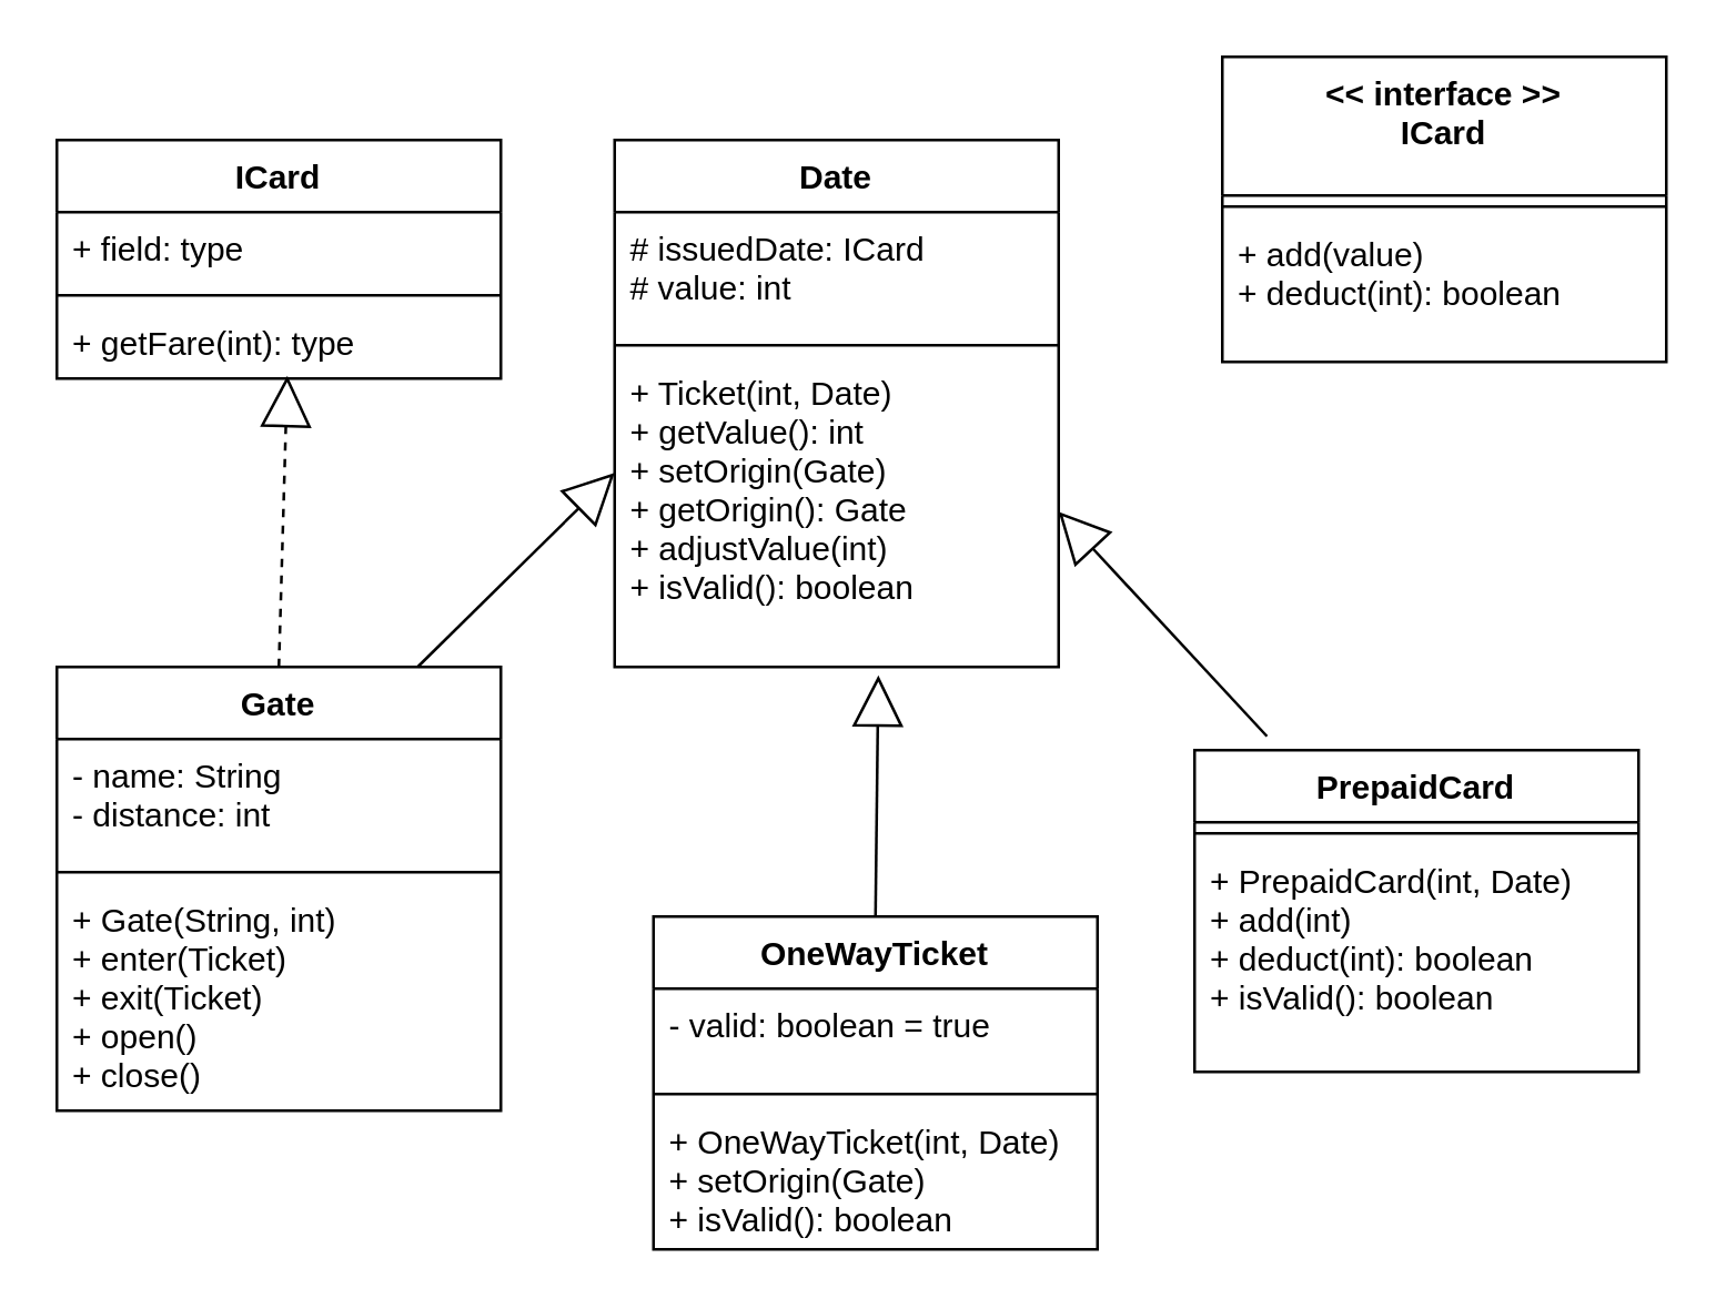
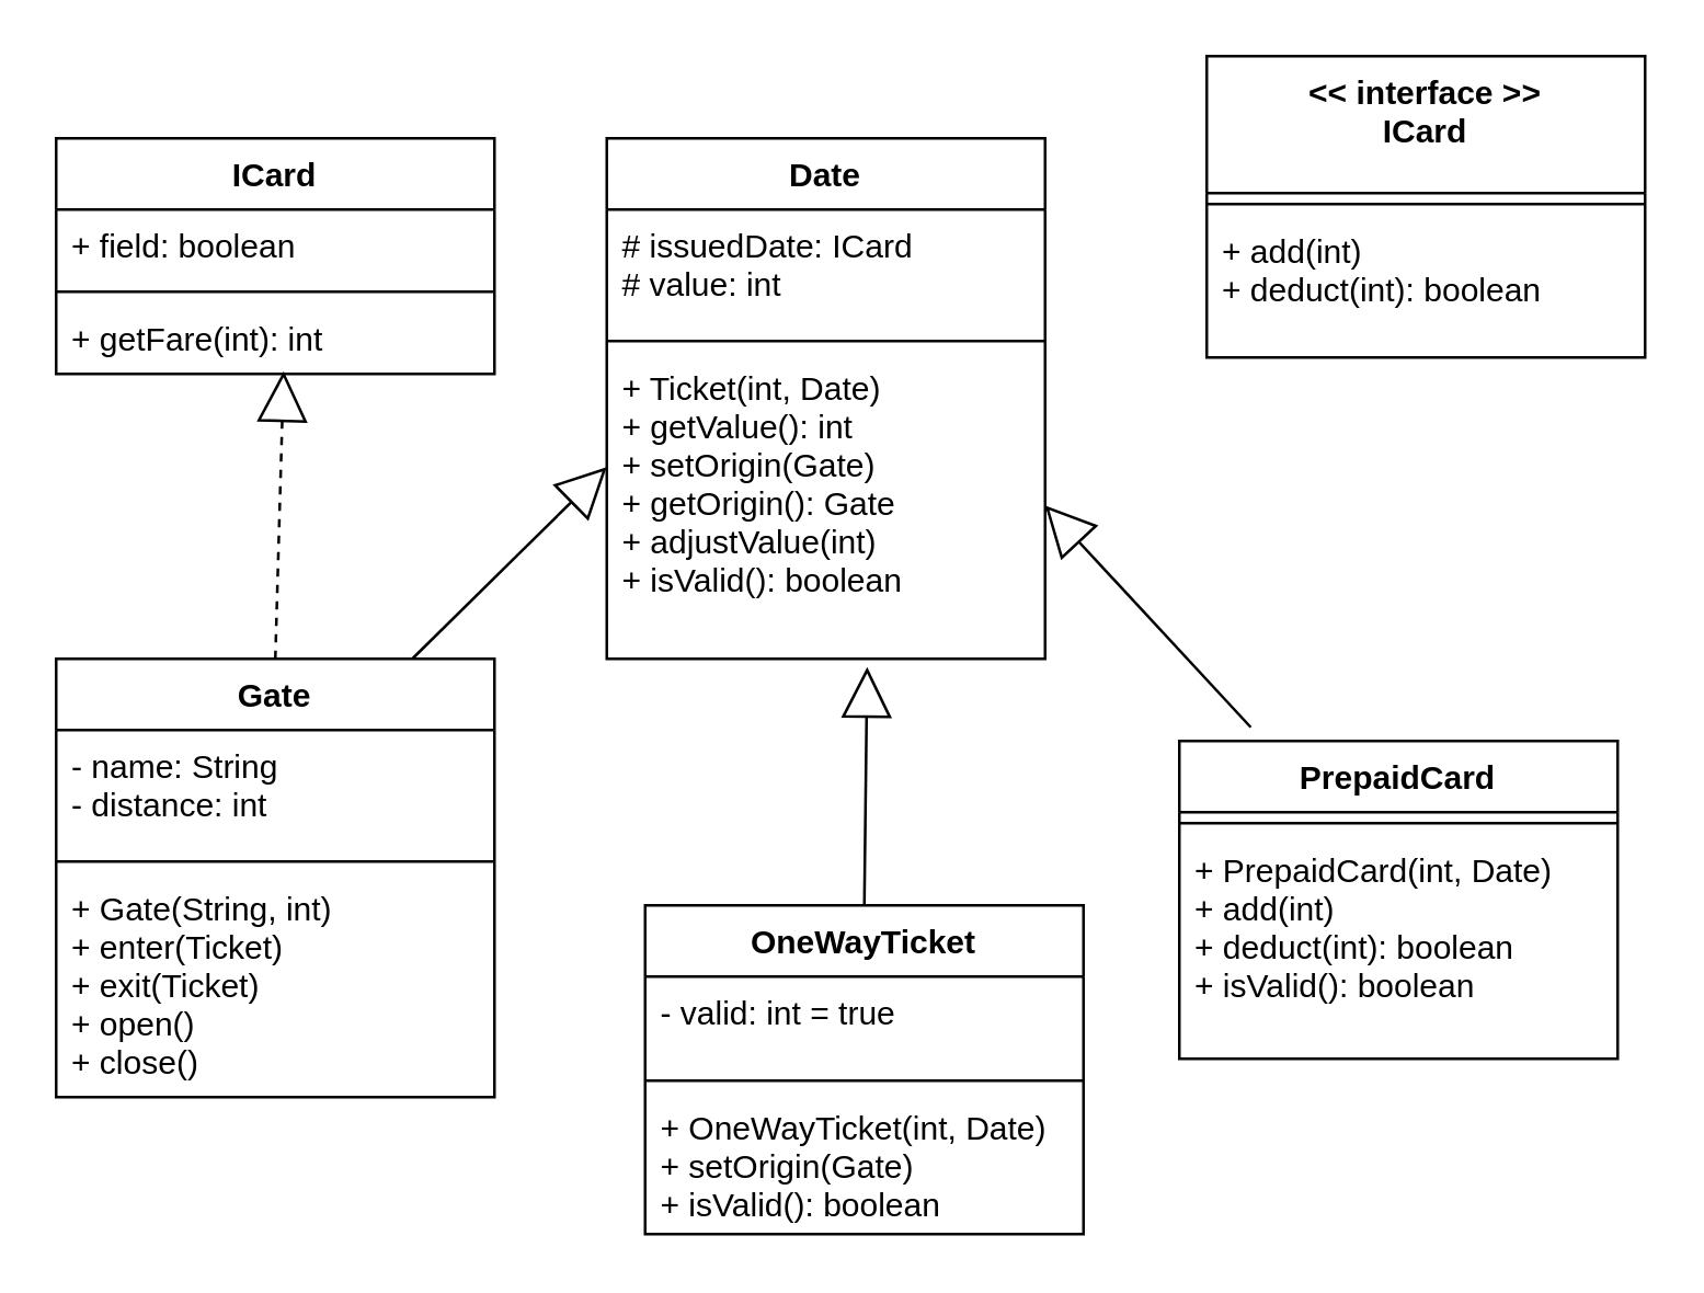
  <mxCell id="0" />
  <mxCell id="1" parent="0" />
  <mxCell id="2" value="ICard" style="swimlane;fontStyle=1;align=center;verticalAlign=top;childLayout=stackLayout;horizontal=1;startSize=26;horizontalStack=0;resizeParent=1;resizeParentMax=0;resizeLast=0;collapsible=1;marginBottom=0;" vertex="1" parent="1"><mxGeometry x="20" y="50" width="160" height="86" as="geometry" /></mxCell>
- <mxCell id="3" value="+ field: type" style="text;strokeColor=none;fillColor=none;align=left;verticalAlign=top;spacingLeft=4;spacingRight=4;overflow=hidden;rotatable=0;points=[[0,0.5],[1,0.5]];portConstraint=eastwest;" vertex="1" parent="2"><mxGeometry y="26" width="160" height="26" as="geometry" /></mxCell>
+ <mxCell id="3" value="+ field: boolean" style="text;strokeColor=none;fillColor=none;align=left;verticalAlign=top;spacingLeft=4;spacingRight=4;overflow=hidden;rotatable=0;points=[[0,0.5],[1,0.5]];portConstraint=eastwest;" vertex="1" parent="2"><mxGeometry y="26" width="160" height="26" as="geometry" /></mxCell>
  <mxCell id="4" value="" style="line;strokeWidth=1;fillColor=none;align=left;verticalAlign=middle;spacingTop=-1;spacingLeft=3;spacingRight=3;rotatable=0;labelPosition=right;points=[];portConstraint=eastwest;" vertex="1" parent="2"><mxGeometry y="52" width="160" height="8" as="geometry" /></mxCell>
- <mxCell id="5" value="+ getFare(int): type" style="text;strokeColor=none;fillColor=none;align=left;verticalAlign=top;spacingLeft=4;spacingRight=4;overflow=hidden;rotatable=0;points=[[0,0.5],[1,0.5]];portConstraint=eastwest;" vertex="1" parent="2"><mxGeometry y="60" width="160" height="26" as="geometry" /></mxCell>
+ <mxCell id="5" value="+ getFare(int): int" style="text;strokeColor=none;fillColor=none;align=left;verticalAlign=top;spacingLeft=4;spacingRight=4;overflow=hidden;rotatable=0;points=[[0,0.5],[1,0.5]];portConstraint=eastwest;" vertex="1" parent="2"><mxGeometry y="60" width="160" height="26" as="geometry" /></mxCell>
  <mxCell id="6" value="Date" style="swimlane;fontStyle=1;align=center;verticalAlign=top;childLayout=stackLayout;horizontal=1;startSize=26;horizontalStack=0;resizeParent=1;resizeParentMax=0;resizeLast=0;collapsible=1;marginBottom=0;" vertex="1" parent="1"><mxGeometry x="221" y="50" width="160" height="190" as="geometry" /></mxCell>
  <mxCell id="7" value="# issuedDate: ICard&#10;# value: int&#10;" style="text;strokeColor=none;fillColor=none;align=left;verticalAlign=top;spacingLeft=4;spacingRight=4;overflow=hidden;rotatable=0;points=[[0,0.5],[1,0.5]];portConstraint=eastwest;" vertex="1" parent="6"><mxGeometry y="26" width="160" height="44" as="geometry" /></mxCell>
  <mxCell id="8" value="" style="line;strokeWidth=1;fillColor=none;align=left;verticalAlign=middle;spacingTop=-1;spacingLeft=3;spacingRight=3;rotatable=0;labelPosition=right;points=[];portConstraint=eastwest;" vertex="1" parent="6"><mxGeometry y="70" width="160" height="8" as="geometry" /></mxCell>
  <mxCell id="9" value="+ Ticket(int, Date)&#10;+ getValue(): int&#10;+ setOrigin(Gate)&#10;+ getOrigin(): Gate&#10;+ adjustValue(int)&#10;+ isValid(): boolean&#10;" style="text;strokeColor=none;fillColor=none;align=left;verticalAlign=top;spacingLeft=4;spacingRight=4;overflow=hidden;rotatable=0;points=[[0,0.5],[1,0.5]];portConstraint=eastwest;" vertex="1" parent="6"><mxGeometry y="78" width="160" height="112" as="geometry" /></mxCell>
  <mxCell id="10" value="Gate" style="swimlane;fontStyle=1;align=center;verticalAlign=top;childLayout=stackLayout;horizontal=1;startSize=26;horizontalStack=0;resizeParent=1;resizeParentMax=0;resizeLast=0;collapsible=1;marginBottom=0;" vertex="1" parent="1"><mxGeometry x="20" y="240" width="160" height="160" as="geometry" /></mxCell>
  <mxCell id="11" value="- name: String&#10;- distance: int&#10;" style="text;strokeColor=none;fillColor=none;align=left;verticalAlign=top;spacingLeft=4;spacingRight=4;overflow=hidden;rotatable=0;points=[[0,0.5],[1,0.5]];portConstraint=eastwest;" vertex="1" parent="10"><mxGeometry y="26" width="160" height="44" as="geometry" /></mxCell>
  <mxCell id="12" value="" style="line;strokeWidth=1;fillColor=none;align=left;verticalAlign=middle;spacingTop=-1;spacingLeft=3;spacingRight=3;rotatable=0;labelPosition=right;points=[];portConstraint=eastwest;" vertex="1" parent="10"><mxGeometry y="70" width="160" height="8" as="geometry" /></mxCell>
  <mxCell id="13" value="+ Gate(String, int)&#10;+ enter(Ticket)&#10;+ exit(Ticket)&#10;+ open()&#10;+ close()&#10;" style="text;strokeColor=none;fillColor=none;align=left;verticalAlign=top;spacingLeft=4;spacingRight=4;overflow=hidden;rotatable=0;points=[[0,0.5],[1,0.5]];portConstraint=eastwest;" vertex="1" parent="10"><mxGeometry y="78" width="160" height="82" as="geometry" /></mxCell>
  <mxCell id="14" value="&lt;&lt; interface &gt;&gt;&#10;ICard&#10;&#10;&#10;" style="swimlane;fontStyle=1;align=center;verticalAlign=top;childLayout=stackLayout;horizontal=1;startSize=50;horizontalStack=0;resizeParent=1;resizeParentMax=0;resizeLast=0;collapsible=1;marginBottom=0;" vertex="1" parent="1"><mxGeometry x="440" y="20" width="160" height="110" as="geometry" /></mxCell>
  <mxCell id="15" value="" style="line;strokeWidth=1;fillColor=none;align=left;verticalAlign=middle;spacingTop=-1;spacingLeft=3;spacingRight=3;rotatable=0;labelPosition=right;points=[];portConstraint=eastwest;" vertex="1" parent="14"><mxGeometry y="50" width="160" height="8" as="geometry" /></mxCell>
- <mxCell id="16" value="+ add(value)&#10;+ deduct(int): boolean&#10;" style="text;strokeColor=none;fillColor=none;align=left;verticalAlign=top;spacingLeft=4;spacingRight=4;overflow=hidden;rotatable=0;points=[[0,0.5],[1,0.5]];portConstraint=eastwest;" vertex="1" parent="14"><mxGeometry y="58" width="160" height="52" as="geometry" /></mxCell>
+ <mxCell id="16" value="+ add(int)&#10;+ deduct(int): boolean&#10;" style="text;strokeColor=none;fillColor=none;align=left;verticalAlign=top;spacingLeft=4;spacingRight=4;overflow=hidden;rotatable=0;points=[[0,0.5],[1,0.5]];portConstraint=eastwest;" vertex="1" parent="14"><mxGeometry y="58" width="160" height="52" as="geometry" /></mxCell>
  <mxCell id="17" value="OneWayTicket" style="swimlane;fontStyle=1;align=center;verticalAlign=top;childLayout=stackLayout;horizontal=1;startSize=26;horizontalStack=0;resizeParent=1;resizeParentMax=0;resizeLast=0;collapsible=1;marginBottom=0;" vertex="1" parent="1"><mxGeometry x="235" y="330" width="160" height="120" as="geometry" /></mxCell>
- <mxCell id="18" value="- valid: boolean = true" style="text;strokeColor=none;fillColor=none;align=left;verticalAlign=top;spacingLeft=4;spacingRight=4;overflow=hidden;rotatable=0;points=[[0,0.5],[1,0.5]];portConstraint=eastwest;" vertex="1" parent="17"><mxGeometry y="26" width="160" height="34" as="geometry" /></mxCell>
+ <mxCell id="18" value="- valid: int = true" style="text;strokeColor=none;fillColor=none;align=left;verticalAlign=top;spacingLeft=4;spacingRight=4;overflow=hidden;rotatable=0;points=[[0,0.5],[1,0.5]];portConstraint=eastwest;" vertex="1" parent="17"><mxGeometry y="26" width="160" height="34" as="geometry" /></mxCell>
  <mxCell id="19" value="" style="line;strokeWidth=1;fillColor=none;align=left;verticalAlign=middle;spacingTop=-1;spacingLeft=3;spacingRight=3;rotatable=0;labelPosition=right;points=[];portConstraint=eastwest;" vertex="1" parent="17"><mxGeometry y="60" width="160" height="8" as="geometry" /></mxCell>
  <mxCell id="20" value="+ OneWayTicket(int, Date)&#10;+ setOrigin(Gate)&#10;+ isValid(): boolean&#10;" style="text;strokeColor=none;fillColor=none;align=left;verticalAlign=top;spacingLeft=4;spacingRight=4;overflow=hidden;rotatable=0;points=[[0,0.5],[1,0.5]];portConstraint=eastwest;" vertex="1" parent="17"><mxGeometry y="68" width="160" height="52" as="geometry" /></mxCell>
  <mxCell id="21" value="PrepaidCard" style="swimlane;fontStyle=1;align=center;verticalAlign=top;childLayout=stackLayout;horizontal=1;startSize=26;horizontalStack=0;resizeParent=1;resizeParentMax=0;resizeLast=0;collapsible=1;marginBottom=0;" vertex="1" parent="1"><mxGeometry x="430" y="270" width="160" height="116" as="geometry" /></mxCell>
  <mxCell id="22" value="" style="line;strokeWidth=1;fillColor=none;align=left;verticalAlign=middle;spacingTop=-1;spacingLeft=3;spacingRight=3;rotatable=0;labelPosition=right;points=[];portConstraint=eastwest;" vertex="1" parent="21"><mxGeometry y="26" width="160" height="8" as="geometry" /></mxCell>
  <mxCell id="23" value="+ PrepaidCard(int, Date)&#10;+ add(int)&#10;+ deduct(int): boolean&#10;+ isValid(): boolean&#10;" style="text;strokeColor=none;fillColor=none;align=left;verticalAlign=top;spacingLeft=4;spacingRight=4;overflow=hidden;rotatable=0;points=[[0,0.5],[1,0.5]];portConstraint=eastwest;" vertex="1" parent="21"><mxGeometry y="34" width="160" height="82" as="geometry" /></mxCell>
  <mxCell id="24" value="" style="endArrow=block;endSize=16;endFill=0;html=1;rounded=0;entryX=0.519;entryY=0.962;entryDx=0;entryDy=0;entryPerimeter=0;exitX=0.5;exitY=0;exitDx=0;exitDy=0;dashed=1;" edge="1" parent="1" source="10" target="5"><mxGeometry x="0.004" y="44" width="160" relative="1" as="geometry"><mxPoint x="100" y="230" as="sourcePoint" /><mxPoint x="180" y="200" as="targetPoint" /><mxPoint as="offset" /></mxGeometry></mxCell>
  <mxCell id="25" value="" style="endArrow=block;endSize=16;endFill=0;html=1;rounded=0;entryX=0;entryY=0.375;entryDx=0;entryDy=0;entryPerimeter=0;exitX=0.5;exitY=0;exitDx=0;exitDy=0;" edge="1" parent="1" target="9"><mxGeometry x="0.004" y="44" width="160" relative="1" as="geometry"><mxPoint x="150" y="240" as="sourcePoint" /><mxPoint x="158" y="138.002" as="targetPoint" /><mxPoint as="offset" /></mxGeometry></mxCell>
  <mxCell id="26" value="" style="endArrow=block;endSize=16;endFill=0;html=1;rounded=0;entryX=0.594;entryY=1.027;entryDx=0;entryDy=0;entryPerimeter=0;exitX=0.5;exitY=0;exitDx=0;exitDy=0;" edge="1" parent="1" source="17" target="9"><mxGeometry x="0.004" y="44" width="160" relative="1" as="geometry"><mxPoint x="290" y="332" as="sourcePoint" /><mxPoint x="298" y="230.002" as="targetPoint" /><mxPoint as="offset" /></mxGeometry></mxCell>
  <mxCell id="27" value="" style="endArrow=block;endSize=16;endFill=0;html=1;rounded=0;entryX=1;entryY=0.5;entryDx=0;entryDy=0;exitX=0.163;exitY=-0.043;exitDx=0;exitDy=0;exitPerimeter=0;" edge="1" parent="1" source="21" target="9"><mxGeometry x="0.004" y="44" width="160" relative="1" as="geometry"><mxPoint x="450" y="270" as="sourcePoint" /><mxPoint x="458" y="168.002" as="targetPoint" /><mxPoint as="offset" /></mxGeometry></mxCell>
